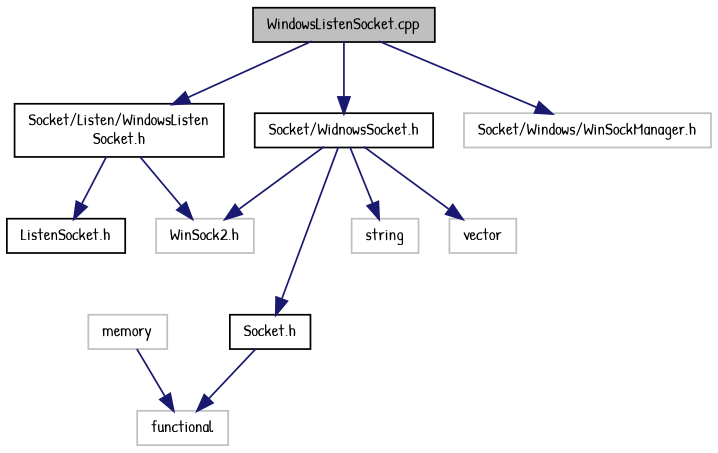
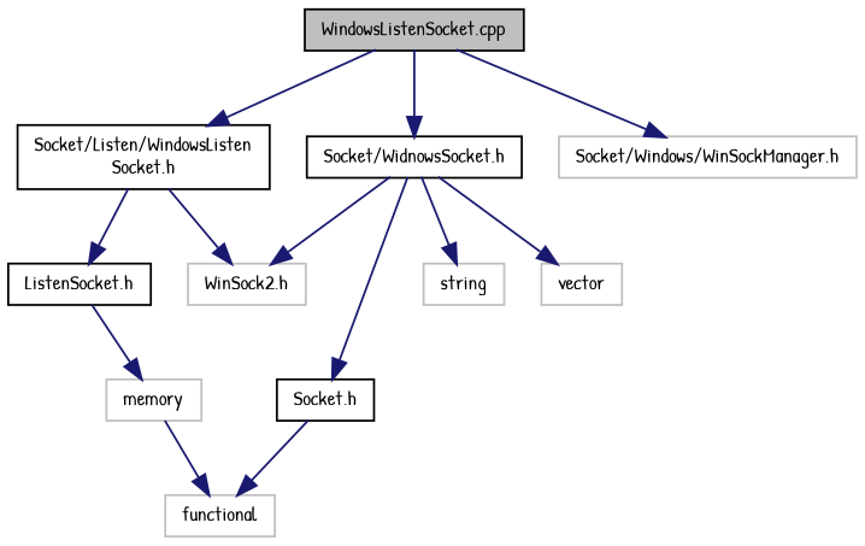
  digraph {
    fontname="Patrick Hand"
    node [color=grey75 fillcolor=white fontname="Patrick Hand" fontsize=10 shape=record style=filled]
    edge [color=midnightblue fontname="Patrick Hand" fontsize=10 labelfontname=Helvetica labelfontsize=10 style=solid]
    n1 [color=black fillcolor=grey75 fontcolor=black height=0.2 label="WindowsListenSocket.cpp" width=0.4]
    n2 [color=black height=0.2 label="Socket/Listen/WindowsListen\lSocket.h" width=0.4]
    n3 [color=black height=0.2 label="Socket/WidnowsSocket.h" width=0.4]
    n4 [height=0.2 label="Socket/Windows/WinSockManager.h" width=0.4]
    n5 [height=0.2 label="WinSock2.h" width=0.4]
    n6 [color=black height=0.2 label="ListenSocket.h" width=0.4]
    n7 [color=black height=0.2 label="Socket.h" width=0.4]
    n8 [height=0.2 label=string width=0.4]
    n9 [height=0.2 label=vector width=0.4]
    n10 [height=0.2 label=memory width=0.4]
    n11 [height=0.2 label=functional width=0.4]
    n1 -> n2
    n1 -> n3
    n1 -> n4
    n2 -> n5
    n2 -> n6
    n3 -> n5
    n3 -> n7
    n3 -> n8
    n3 -> n9
+   n6 -> n10
    n7 -> n11
    n10 -> n11
  }
